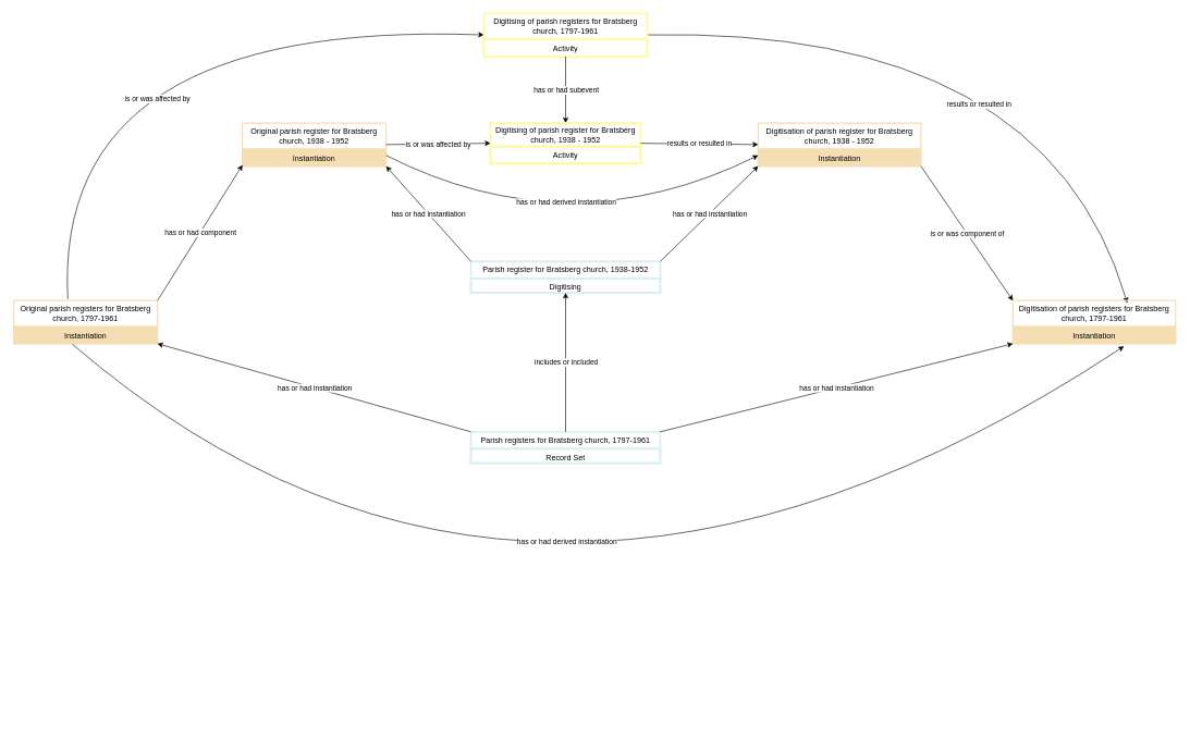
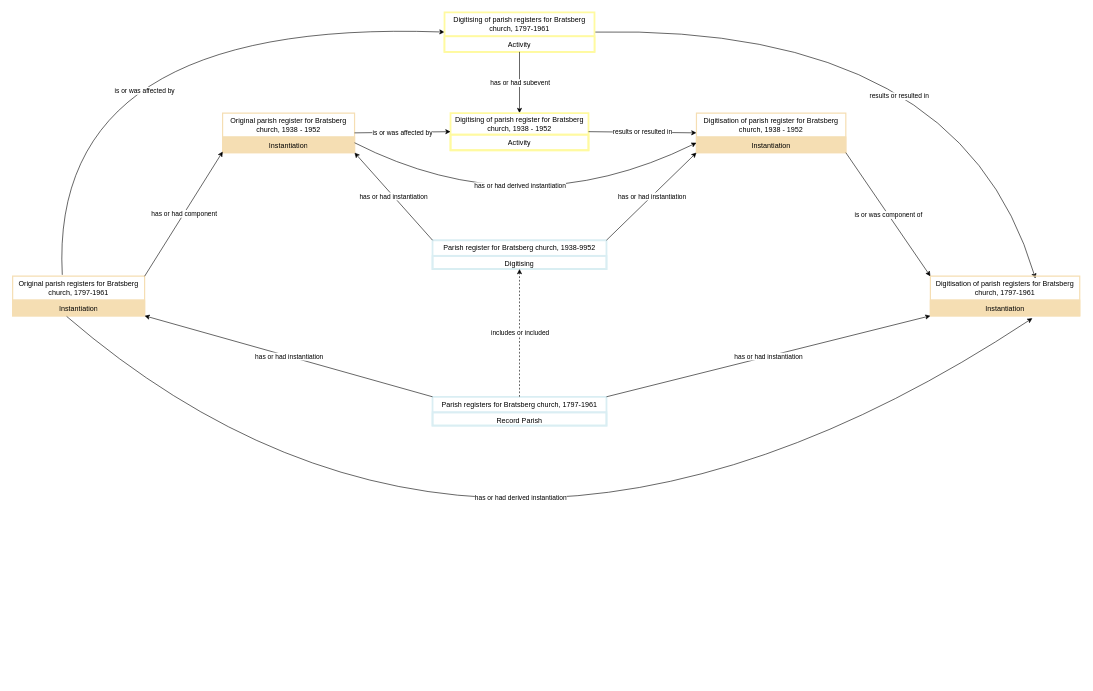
  <mxCell id="0" />
  <mxCell id="1" parent="0" />
  <mxCell id="2" value="Parish registers for Bratsberg church, 1797-1961" style="swimlane;fontStyle=0;childLayout=stackLayout;horizontal=1;startSize=26;strokeColor=#DAEEF3;strokeWidth=3;fillColor=none;horizontalStack=0;resizeParent=1;resizeParentMax=0;resizeLast=0;collapsible=1;marginBottom=0;whiteSpace=wrap;html=1;" parent="1" vertex="1"><mxGeometry x="720" y="661" width="290" height="48" as="geometry" /></mxCell>
- <mxCell id="3" value="Record Set" style="text;strokeColor=#DAEEF3;strokeWidth=3;fillColor=none;align=center;verticalAlign=top;spacingLeft=4;spacingRight=4;overflow=hidden;rotatable=0;points=[[0,0.5],[1,0.5]];portConstraint=eastwest;whiteSpace=wrap;html=1;" parent="2" vertex="1"><mxGeometry y="26" width="290" height="22" as="geometry" /></mxCell>
+ <mxCell id="3" value="Record Parish" style="text;strokeColor=#DAEEF3;strokeWidth=3;fillColor=none;align=center;verticalAlign=top;spacingLeft=4;spacingRight=4;overflow=hidden;rotatable=0;points=[[0,0.5],[1,0.5]];portConstraint=eastwest;whiteSpace=wrap;html=1;" parent="2" vertex="1"><mxGeometry y="26" width="290" height="22" as="geometry" /></mxCell>
  <mxCell id="4" value="" style="endArrow=classic;html=1;rounded=0;exitX=0.376;exitY=-0.035;exitDx=0;exitDy=0;entryX=0;entryY=0.5;entryDx=0;entryDy=0;curved=1;exitPerimeter=0;" parent="1" source="8" target="16" edge="1"><mxGeometry relative="1" as="geometry"><mxPoint x="60" y="308" as="sourcePoint" /><mxPoint x="430" y="60" as="targetPoint" /><Array as="points"><mxPoint x="80" y="30" /></Array></mxGeometry></mxCell>
  <mxCell id="5" value="is or was affected by" style="edgeLabel;resizable=0;html=1;;align=center;verticalAlign=middle;" parent="4" connectable="0" vertex="1"><mxGeometry relative="1" as="geometry"><mxPoint x="44" y="116" as="offset" /></mxGeometry></mxCell>
  <mxCell id="6" value="" style="endArrow=classic;html=1;rounded=0;entryX=0.703;entryY=0.056;entryDx=0;entryDy=0;exitX=1;exitY=0.5;exitDx=0;exitDy=0;curved=1;entryPerimeter=0;" parent="1" source="16" target="12" edge="1"><mxGeometry relative="1" as="geometry"><mxPoint x="1470" y="-150" as="sourcePoint" /><mxPoint x="1840" y="224" as="targetPoint" /><Array as="points"><mxPoint x="1600" y="40" /></Array></mxGeometry></mxCell>
  <mxCell id="7" value="results or resulted in" style="edgeLabel;resizable=0;html=1;;align=center;verticalAlign=middle;" parent="6" connectable="0" vertex="1"><mxGeometry relative="1" as="geometry"><mxPoint x="-18" y="118" as="offset" /></mxGeometry></mxCell>
  <mxCell id="8" value="Original parish registers for Bratsberg church, 1797-1961" style="swimlane;fontStyle=0;childLayout=stackLayout;horizontal=1;startSize=40;strokeColor=#F5DEB3;strokeWidth=2;fillColor=none;horizontalStack=0;resizeParent=1;resizeParentMax=0;resizeLast=0;collapsible=1;marginBottom=0;whiteSpace=wrap;html=1;" parent="1" vertex="1"><mxGeometry x="20" y="460" width="220" height="66" as="geometry" /></mxCell>
  <mxCell id="9" value="Instantiation&lt;div&gt;&lt;br&gt;&lt;/div&gt;" style="text;strokeColor=#F5DEB3;strokeWidth=2;fillColor=#F5DEB3;align=center;verticalAlign=top;spacingLeft=4;spacingRight=4;overflow=hidden;rotatable=0;points=[[0,0.5],[1,0.5]];portConstraint=eastwest;whiteSpace=wrap;html=1;" parent="8" vertex="1"><mxGeometry y="40" width="220" height="26" as="geometry" /></mxCell>
  <mxCell id="10" value="" style="endArrow=classic;html=1;rounded=0;entryX=1;entryY=1;entryDx=0;entryDy=0;exitX=0;exitY=0;exitDx=0;exitDy=0;" parent="1" source="2" target="8" edge="1"><mxGeometry relative="1" as="geometry"><mxPoint x="620" y="80" as="sourcePoint" /><mxPoint x="810" y="80" as="targetPoint" /></mxGeometry></mxCell>
  <mxCell id="11" value="has or had instantiation" style="edgeLabel;resizable=0;html=1;;align=center;verticalAlign=middle;" parent="10" connectable="0" vertex="1"><mxGeometry relative="1" as="geometry" /></mxCell>
  <mxCell id="12" value="Digitisation of parish registers for Bratsberg church, 1797-1961" style="swimlane;fontStyle=0;childLayout=stackLayout;horizontal=1;startSize=40;strokeColor=#F5DEB3;strokeWidth=2;fillColor=none;horizontalStack=0;resizeParent=1;resizeParentMax=0;resizeLast=0;collapsible=1;marginBottom=0;whiteSpace=wrap;html=1;" parent="1" vertex="1"><mxGeometry x="1550" y="460" width="249" height="66" as="geometry" /></mxCell>
  <mxCell id="13" value="Instantiation&lt;div&gt;&lt;br&gt;&lt;/div&gt;" style="text;strokeColor=#F5DEB3;strokeWidth=2;fillColor=#F5DEB3;align=center;verticalAlign=top;spacingLeft=4;spacingRight=4;overflow=hidden;rotatable=0;points=[[0,0.5],[1,0.5]];portConstraint=eastwest;whiteSpace=wrap;html=1;" parent="12" vertex="1"><mxGeometry y="40" width="249" height="26" as="geometry" /></mxCell>
  <mxCell id="14" value="" style="endArrow=classic;html=1;rounded=0;entryX=0;entryY=1;entryDx=0;entryDy=0;exitX=1;exitY=0;exitDx=0;exitDy=0;" parent="1" source="2" target="12" edge="1"><mxGeometry relative="1" as="geometry"><mxPoint x="805" y="652.986" as="sourcePoint" /><mxPoint x="1148.045" y="522.002" as="targetPoint" /></mxGeometry></mxCell>
  <mxCell id="15" value="has or had instantiation" style="edgeLabel;resizable=0;html=1;;align=center;verticalAlign=middle;" parent="14" connectable="0" vertex="1"><mxGeometry relative="1" as="geometry" /></mxCell>
  <mxCell id="16" value="Digitising of parish registers for Bratsberg church, 1797-1961" style="swimlane;fontStyle=0;childLayout=stackLayout;horizontal=1;startSize=40;strokeColor=#FFFAA0;strokeWidth=3;fillColor=none;horizontalStack=0;resizeParent=1;resizeParentMax=0;resizeLast=0;collapsible=1;marginBottom=0;whiteSpace=wrap;html=1;" parent="1" vertex="1"><mxGeometry x="740" y="20" width="250" height="66" as="geometry" /></mxCell>
  <mxCell id="17" value="Activity" style="text;strokeColor=#FFFAA0;strokeWidth=3;fillColor=#FFFFFF;align=center;verticalAlign=top;spacingLeft=4;spacingRight=4;overflow=hidden;rotatable=0;points=[[0,0.5],[1,0.5]];portConstraint=eastwest;whiteSpace=wrap;html=1;" parent="16" vertex="1"><mxGeometry y="40" width="250" height="26" as="geometry" /></mxCell>
  <mxCell id="18" value="" style="endArrow=classic;html=1;rounded=0;exitX=0.5;exitY=1;exitDx=0;exitDy=0;" parent="1" source="16" target="22" edge="1"><mxGeometry relative="1" as="geometry"><mxPoint x="961.25" y="164" as="sourcePoint" /><mxPoint x="845" y="214" as="targetPoint" /></mxGeometry></mxCell>
  <mxCell id="19" value="has or had subevent" style="edgeLabel;resizable=0;html=1;;align=center;verticalAlign=middle;" parent="18" connectable="0" vertex="1"><mxGeometry relative="1" as="geometry" /></mxCell>
  <mxCell id="20" value="" style="endArrow=classic;html=1;rounded=0;curved=1;" parent="1" edge="1"><mxGeometry relative="1" as="geometry"><mxPoint x="110" y="527" as="sourcePoint" /><mxPoint x="1720" y="530" as="targetPoint" /><Array as="points"><mxPoint x="810" y="1130" /></Array></mxGeometry></mxCell>
  <mxCell id="21" value="has or had derived instantiation" style="edgeLabel;resizable=0;html=1;;align=center;verticalAlign=middle;" parent="20" connectable="0" vertex="1"><mxGeometry relative="1" as="geometry"><mxPoint x="-13" y="-255" as="offset" /></mxGeometry></mxCell>
  <mxCell id="22" value="Digitising of parish register for Bratsberg church, 1938 - 1952" style="swimlane;fontStyle=0;childLayout=stackLayout;horizontal=1;startSize=36;strokeColor=#FFFAA0;strokeWidth=3;fillColor=none;horizontalStack=0;resizeParent=1;resizeParentMax=0;resizeLast=0;collapsible=1;marginBottom=0;whiteSpace=wrap;html=1;" vertex="1" parent="1"><mxGeometry x="750" y="188" width="230" height="62" as="geometry" /></mxCell>
  <mxCell id="23" value="Activity" style="text;strokeColor=#FFFAA0;strokeWidth=3;fillColor=none;align=center;verticalAlign=top;spacingLeft=4;spacingRight=4;overflow=hidden;rotatable=0;points=[[0,0.5],[1,0.5]];portConstraint=eastwest;whiteSpace=wrap;html=1;" vertex="1" parent="22"><mxGeometry y="36" width="230" height="26" as="geometry" /></mxCell>
  <mxCell id="24" value="Original parish register for Bratsberg church, 1938 - 1952" style="swimlane;fontStyle=0;childLayout=stackLayout;horizontal=1;startSize=40;strokeColor=#F5DEB3;strokeWidth=2;fillColor=none;horizontalStack=0;resizeParent=1;resizeParentMax=0;resizeLast=0;collapsible=1;marginBottom=0;whiteSpace=wrap;html=1;" vertex="1" parent="1"><mxGeometry x="370" y="188" width="220" height="66" as="geometry" /></mxCell>
  <mxCell id="25" value="Instantiation&lt;div&gt;&lt;br&gt;&lt;/div&gt;" style="text;strokeColor=#F5DEB3;strokeWidth=2;fillColor=#F5DEB3;align=center;verticalAlign=top;spacingLeft=4;spacingRight=4;overflow=hidden;rotatable=0;points=[[0,0.5],[1,0.5]];portConstraint=eastwest;whiteSpace=wrap;html=1;" vertex="1" parent="24"><mxGeometry y="40" width="220" height="26" as="geometry" /></mxCell>
  <mxCell id="26" value="" style="endArrow=classic;html=1;rounded=0;exitX=1;exitY=0.5;exitDx=0;exitDy=0;entryX=0;entryY=0.5;entryDx=0;entryDy=0;" edge="1" parent="1" source="24" target="22"><mxGeometry relative="1" as="geometry"><mxPoint x="210" y="460" as="sourcePoint" /><mxPoint x="580" y="212" as="targetPoint" /></mxGeometry></mxCell>
  <mxCell id="27" value="is or was affected by" style="edgeLabel;resizable=0;html=1;;align=center;verticalAlign=middle;" connectable="0" vertex="1" parent="26"><mxGeometry relative="1" as="geometry" /></mxCell>
  <mxCell id="28" value="" style="endArrow=classic;html=1;rounded=0;entryX=0.001;entryY=0.932;entryDx=0;entryDy=0;entryPerimeter=0;exitX=1;exitY=0;exitDx=0;exitDy=0;" edge="1" parent="1" source="8" target="25"><mxGeometry relative="1" as="geometry"><mxPoint x="180" y="442" as="sourcePoint" /><mxPoint x="337" y="409" as="targetPoint" /></mxGeometry></mxCell>
  <mxCell id="29" value="has or had component" style="edgeLabel;resizable=0;html=1;;align=center;verticalAlign=middle;" connectable="0" vertex="1" parent="28"><mxGeometry relative="1" as="geometry" /></mxCell>
  <mxCell id="30" value="" style="endArrow=classic;html=1;rounded=0;exitX=1;exitY=0.5;exitDx=0;exitDy=0;entryX=0;entryY=0.5;entryDx=0;entryDy=0;" edge="1" parent="1" source="22" target="32"><mxGeometry relative="1" as="geometry"><mxPoint x="1090" y="110" as="sourcePoint" /><mxPoint x="1140" y="290" as="targetPoint" /></mxGeometry></mxCell>
  <mxCell id="31" value="results or resulted in" style="edgeLabel;resizable=0;html=1;;align=center;verticalAlign=middle;" connectable="0" vertex="1" parent="30"><mxGeometry relative="1" as="geometry" /></mxCell>
  <mxCell id="32" value="Digitisation of parish register for Bratsberg church, 1938 - 1952" style="swimlane;fontStyle=0;childLayout=stackLayout;horizontal=1;startSize=40;strokeColor=#F5DEB3;strokeWidth=2;fillColor=none;horizontalStack=0;resizeParent=1;resizeParentMax=0;resizeLast=0;collapsible=1;marginBottom=0;whiteSpace=wrap;html=1;" vertex="1" parent="1"><mxGeometry x="1160" y="188" width="249" height="66" as="geometry" /></mxCell>
  <mxCell id="33" value="Instantiation&lt;div&gt;&lt;br&gt;&lt;/div&gt;" style="text;strokeColor=#F5DEB3;strokeWidth=2;fillColor=#F5DEB3;align=center;verticalAlign=top;spacingLeft=4;spacingRight=4;overflow=hidden;rotatable=0;points=[[0,0.5],[1,0.5]];portConstraint=eastwest;whiteSpace=wrap;html=1;" vertex="1" parent="32"><mxGeometry y="40" width="249" height="26" as="geometry" /></mxCell>
  <mxCell id="34" value="" style="endArrow=classic;html=1;rounded=0;exitX=1;exitY=1;exitDx=0;exitDy=0;entryX=0;entryY=0;entryDx=0;entryDy=0;" edge="1" parent="1" source="32" target="12"><mxGeometry relative="1" as="geometry"><mxPoint x="1370" y="356" as="sourcePoint" /><mxPoint x="1530" y="427" as="targetPoint" /></mxGeometry></mxCell>
  <mxCell id="35" value="is or was component of" style="edgeLabel;resizable=0;html=1;;align=center;verticalAlign=middle;" connectable="0" vertex="1" parent="34"><mxGeometry relative="1" as="geometry" /></mxCell>
- <mxCell id="36" value="Parish register for Bratsberg church, 1938-1952" style="swimlane;fontStyle=0;childLayout=stackLayout;horizontal=1;startSize=26;strokeColor=#DAEEF3;strokeWidth=3;fillColor=none;horizontalStack=0;resizeParent=1;resizeParentMax=0;resizeLast=0;collapsible=1;marginBottom=0;whiteSpace=wrap;html=1;" vertex="1" parent="1"><mxGeometry x="720" y="400" width="290" height="48" as="geometry" /></mxCell>
+ <mxCell id="36" value="Parish register for Bratsberg church, 1938-9952" style="swimlane;fontStyle=0;childLayout=stackLayout;horizontal=1;startSize=26;strokeColor=#DAEEF3;strokeWidth=3;fillColor=none;horizontalStack=0;resizeParent=1;resizeParentMax=0;resizeLast=0;collapsible=1;marginBottom=0;whiteSpace=wrap;html=1;" vertex="1" parent="1"><mxGeometry x="720" y="400" width="290" height="48" as="geometry" /></mxCell>
  <mxCell id="37" value="Digitising" style="text;strokeColor=#DAEEF3;strokeWidth=3;fillColor=none;align=center;verticalAlign=top;spacingLeft=4;spacingRight=4;overflow=hidden;rotatable=0;points=[[0,0.5],[1,0.5]];portConstraint=eastwest;whiteSpace=wrap;html=1;" vertex="1" parent="36"><mxGeometry y="26" width="290" height="22" as="geometry" /></mxCell>
- <mxCell id="38" value="" style="endArrow=classic;html=1;rounded=0;exitX=0.5;exitY=0;exitDx=0;exitDy=0;" edge="1" parent="1" source="2" target="37"><mxGeometry relative="1" as="geometry"><mxPoint x="590" y="648" as="sourcePoint" /><mxPoint x="720" y="440" as="targetPoint" /></mxGeometry></mxCell>
+ <mxCell id="38" value="" style="endArrow=classic;html=1;rounded=0;exitX=0.5;exitY=0;exitDx=0;exitDy=0;dashed=1;" edge="1" parent="1" source="2" target="37"><mxGeometry relative="1" as="geometry"><mxPoint x="590" y="648" as="sourcePoint" /><mxPoint x="720" y="440" as="targetPoint" /></mxGeometry></mxCell>
  <mxCell id="39" value="includes or included" style="edgeLabel;resizable=0;html=1;;align=center;verticalAlign=middle;" connectable="0" vertex="1" parent="38"><mxGeometry relative="1" as="geometry" /></mxCell>
  <mxCell id="40" value="" style="endArrow=classic;html=1;rounded=0;entryX=1;entryY=1;entryDx=0;entryDy=0;exitX=0;exitY=0;exitDx=0;exitDy=0;" edge="1" parent="1" source="36" target="24"><mxGeometry relative="1" as="geometry"><mxPoint x="650" y="389" as="sourcePoint" /><mxPoint x="170" y="254" as="targetPoint" /></mxGeometry></mxCell>
  <mxCell id="41" value="has or had instantiation" style="edgeLabel;resizable=0;html=1;;align=center;verticalAlign=middle;" connectable="0" vertex="1" parent="40"><mxGeometry relative="1" as="geometry" /></mxCell>
  <mxCell id="42" value="" style="endArrow=classic;html=1;rounded=0;entryX=0;entryY=1;entryDx=0;entryDy=0;exitX=1;exitY=0;exitDx=0;exitDy=0;" edge="1" parent="1" source="36" target="32"><mxGeometry relative="1" as="geometry"><mxPoint x="1190" y="506" as="sourcePoint" /><mxPoint x="1060" y="360" as="targetPoint" /></mxGeometry></mxCell>
  <mxCell id="43" value="has or had instantiation" style="edgeLabel;resizable=0;html=1;;align=center;verticalAlign=middle;" connectable="0" vertex="1" parent="42"><mxGeometry relative="1" as="geometry" /></mxCell>
  <mxCell id="44" value="" style="endArrow=classic;html=1;rounded=0;entryX=0;entryY=0.75;entryDx=0;entryDy=0;curved=1;exitX=1;exitY=0.75;exitDx=0;exitDy=0;" edge="1" parent="1" source="24" target="32"><mxGeometry relative="1" as="geometry"><mxPoint x="800" y="340" as="sourcePoint" /><mxPoint x="970" y="250" as="targetPoint" /><Array as="points"><mxPoint x="870" y="380" /></Array></mxGeometry></mxCell>
  <mxCell id="45" value="has or had derived instantiation" style="edgeLabel;resizable=0;html=1;;align=center;verticalAlign=middle;" connectable="0" vertex="1" parent="44"><mxGeometry relative="1" as="geometry"><mxPoint x="-9" y="-68" as="offset" /></mxGeometry></mxCell>
